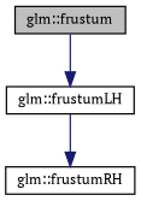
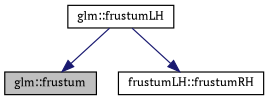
  digraph {
    fontname="PT Serif"
    rankdir=TB
    node [color=black fillcolor=white fontname="PT Serif" fontsize=10 shape=record style=filled]
    edge [color=midnightblue fontname="PT Serif" fontsize=10 labelfontname=Helvetica labelfontsize=10 style=solid]
    n1 [fillcolor=grey75 fontcolor=black height=0.2 label="glm::frustum" width=0.4]
    n2 [height=0.2 label="glm::frustumLH" width=0.4]
-   n3 [height=0.2 label="glm::frustumRH" width=0.4]
-   n1 -> n2
+   n3 [height=0.2 label="frustumLH::frustumRH" width=0.4]
+   n2 -> n1
    n2 -> n3
  }
